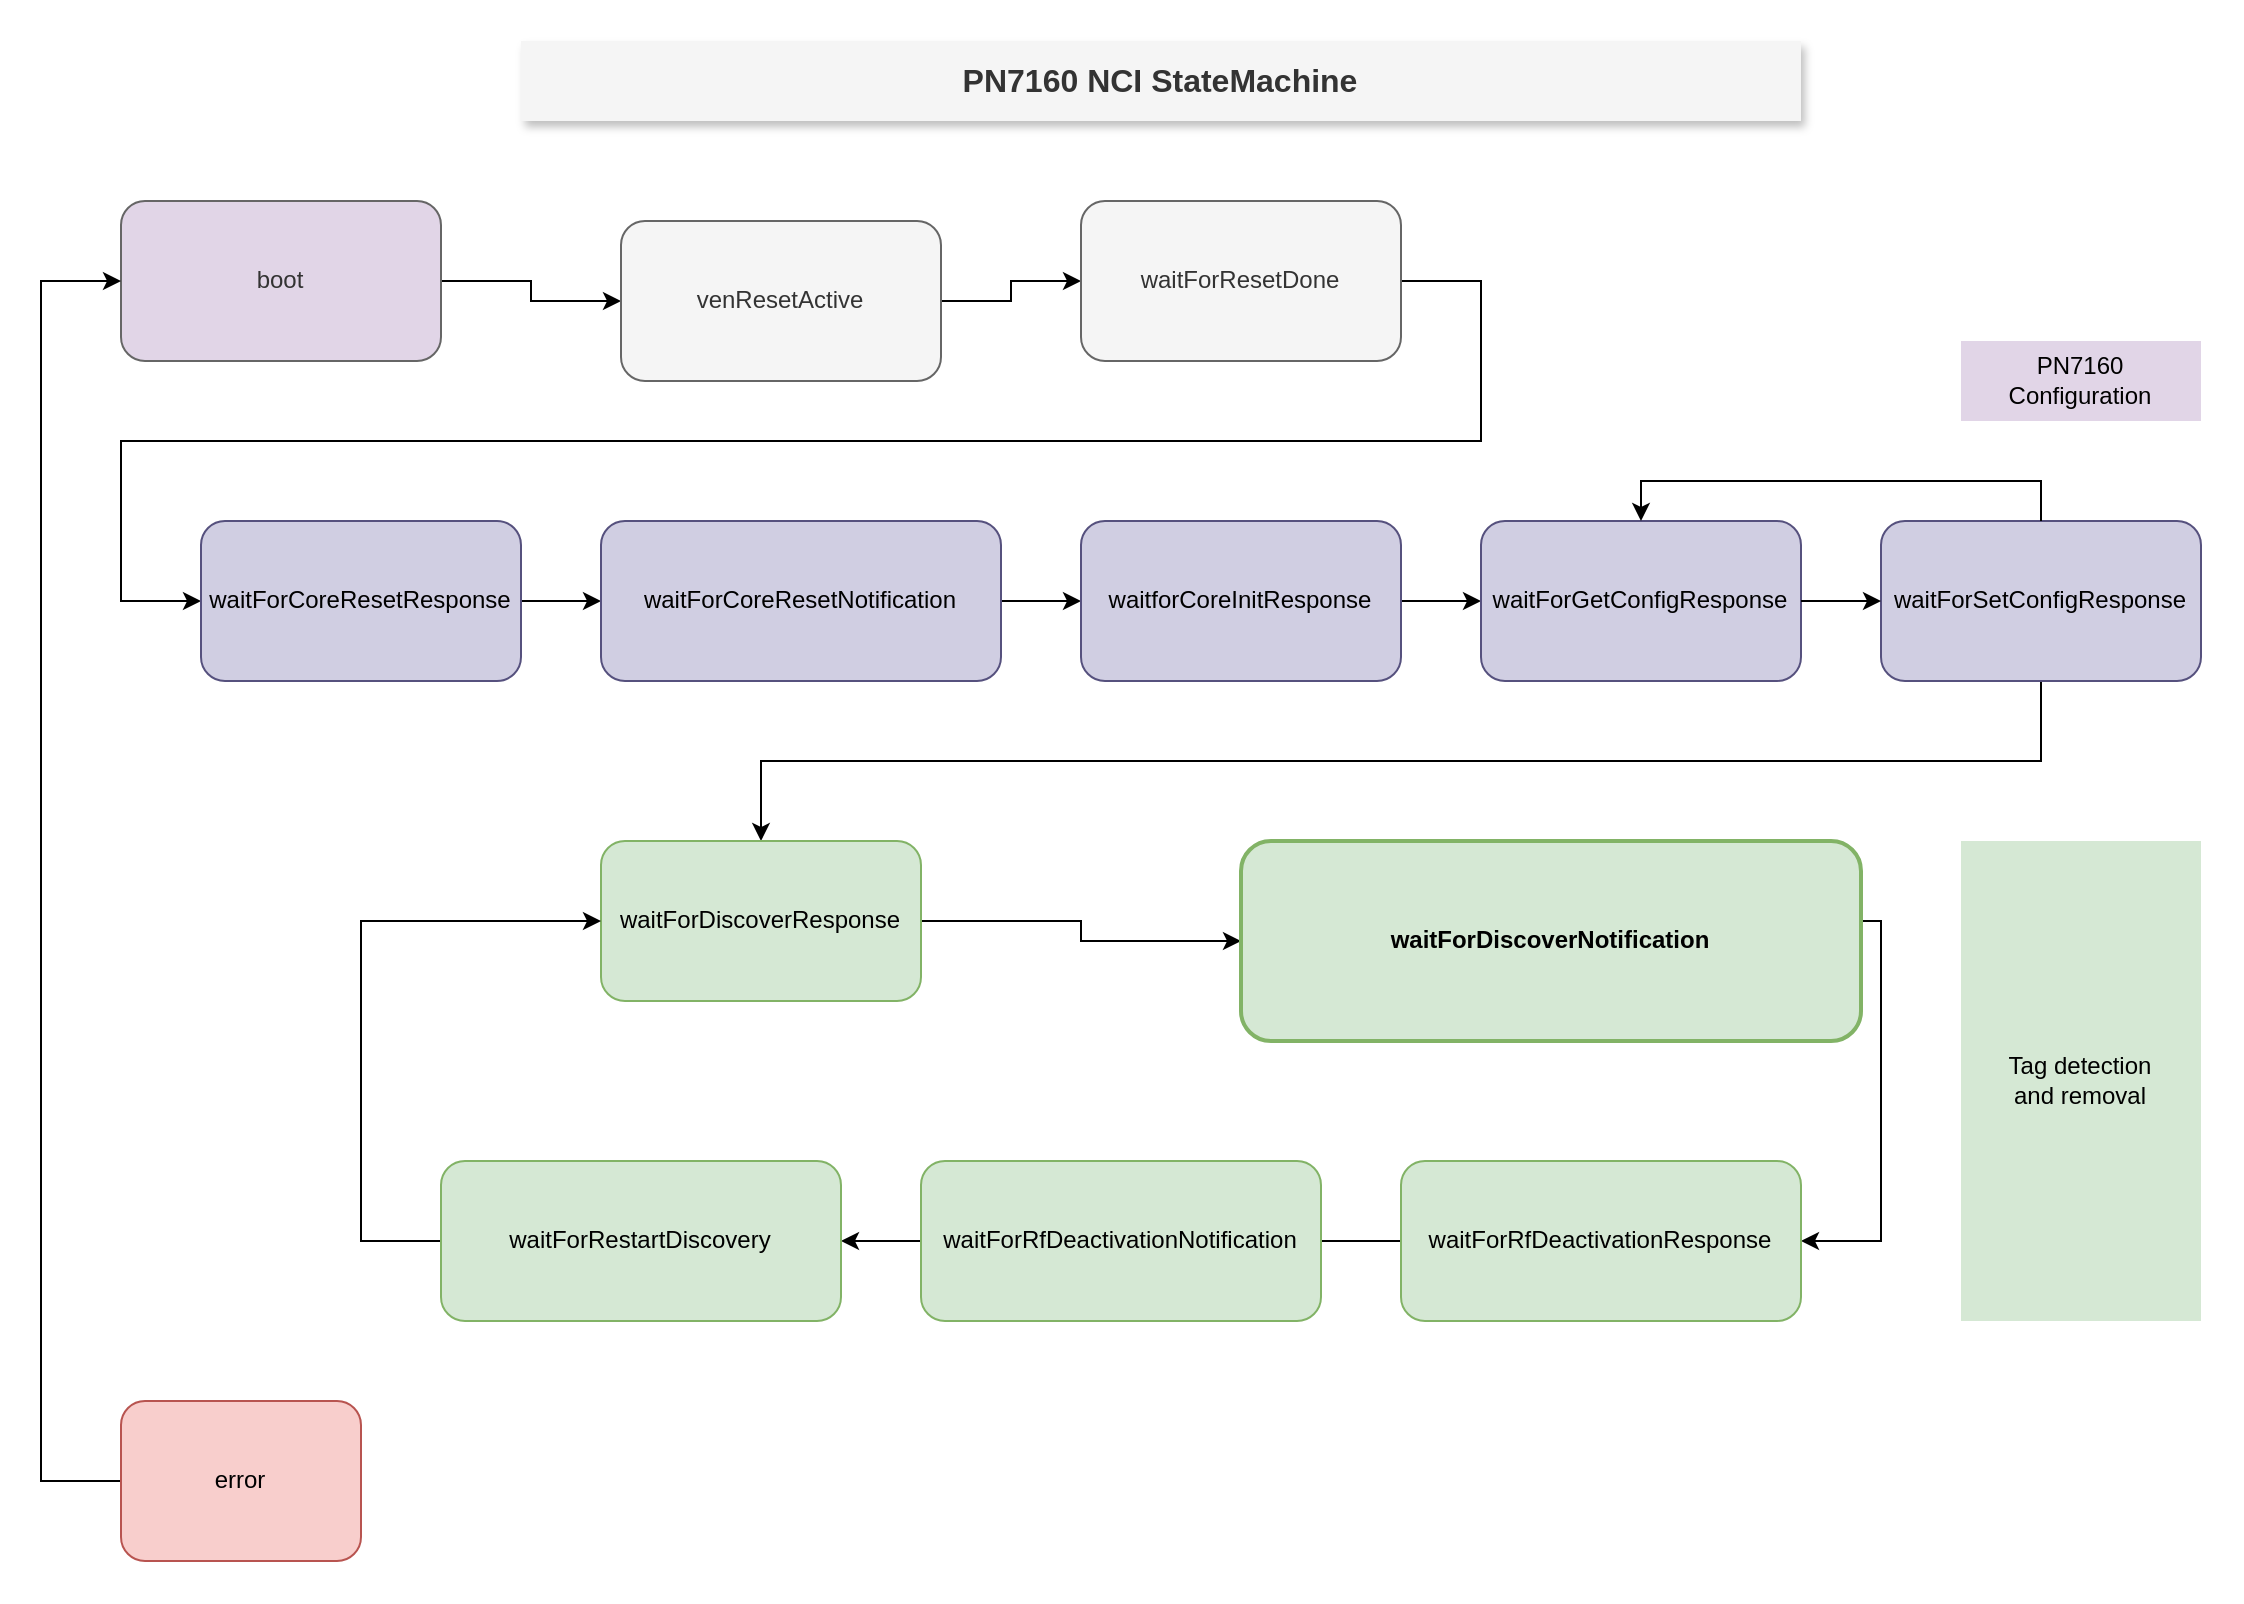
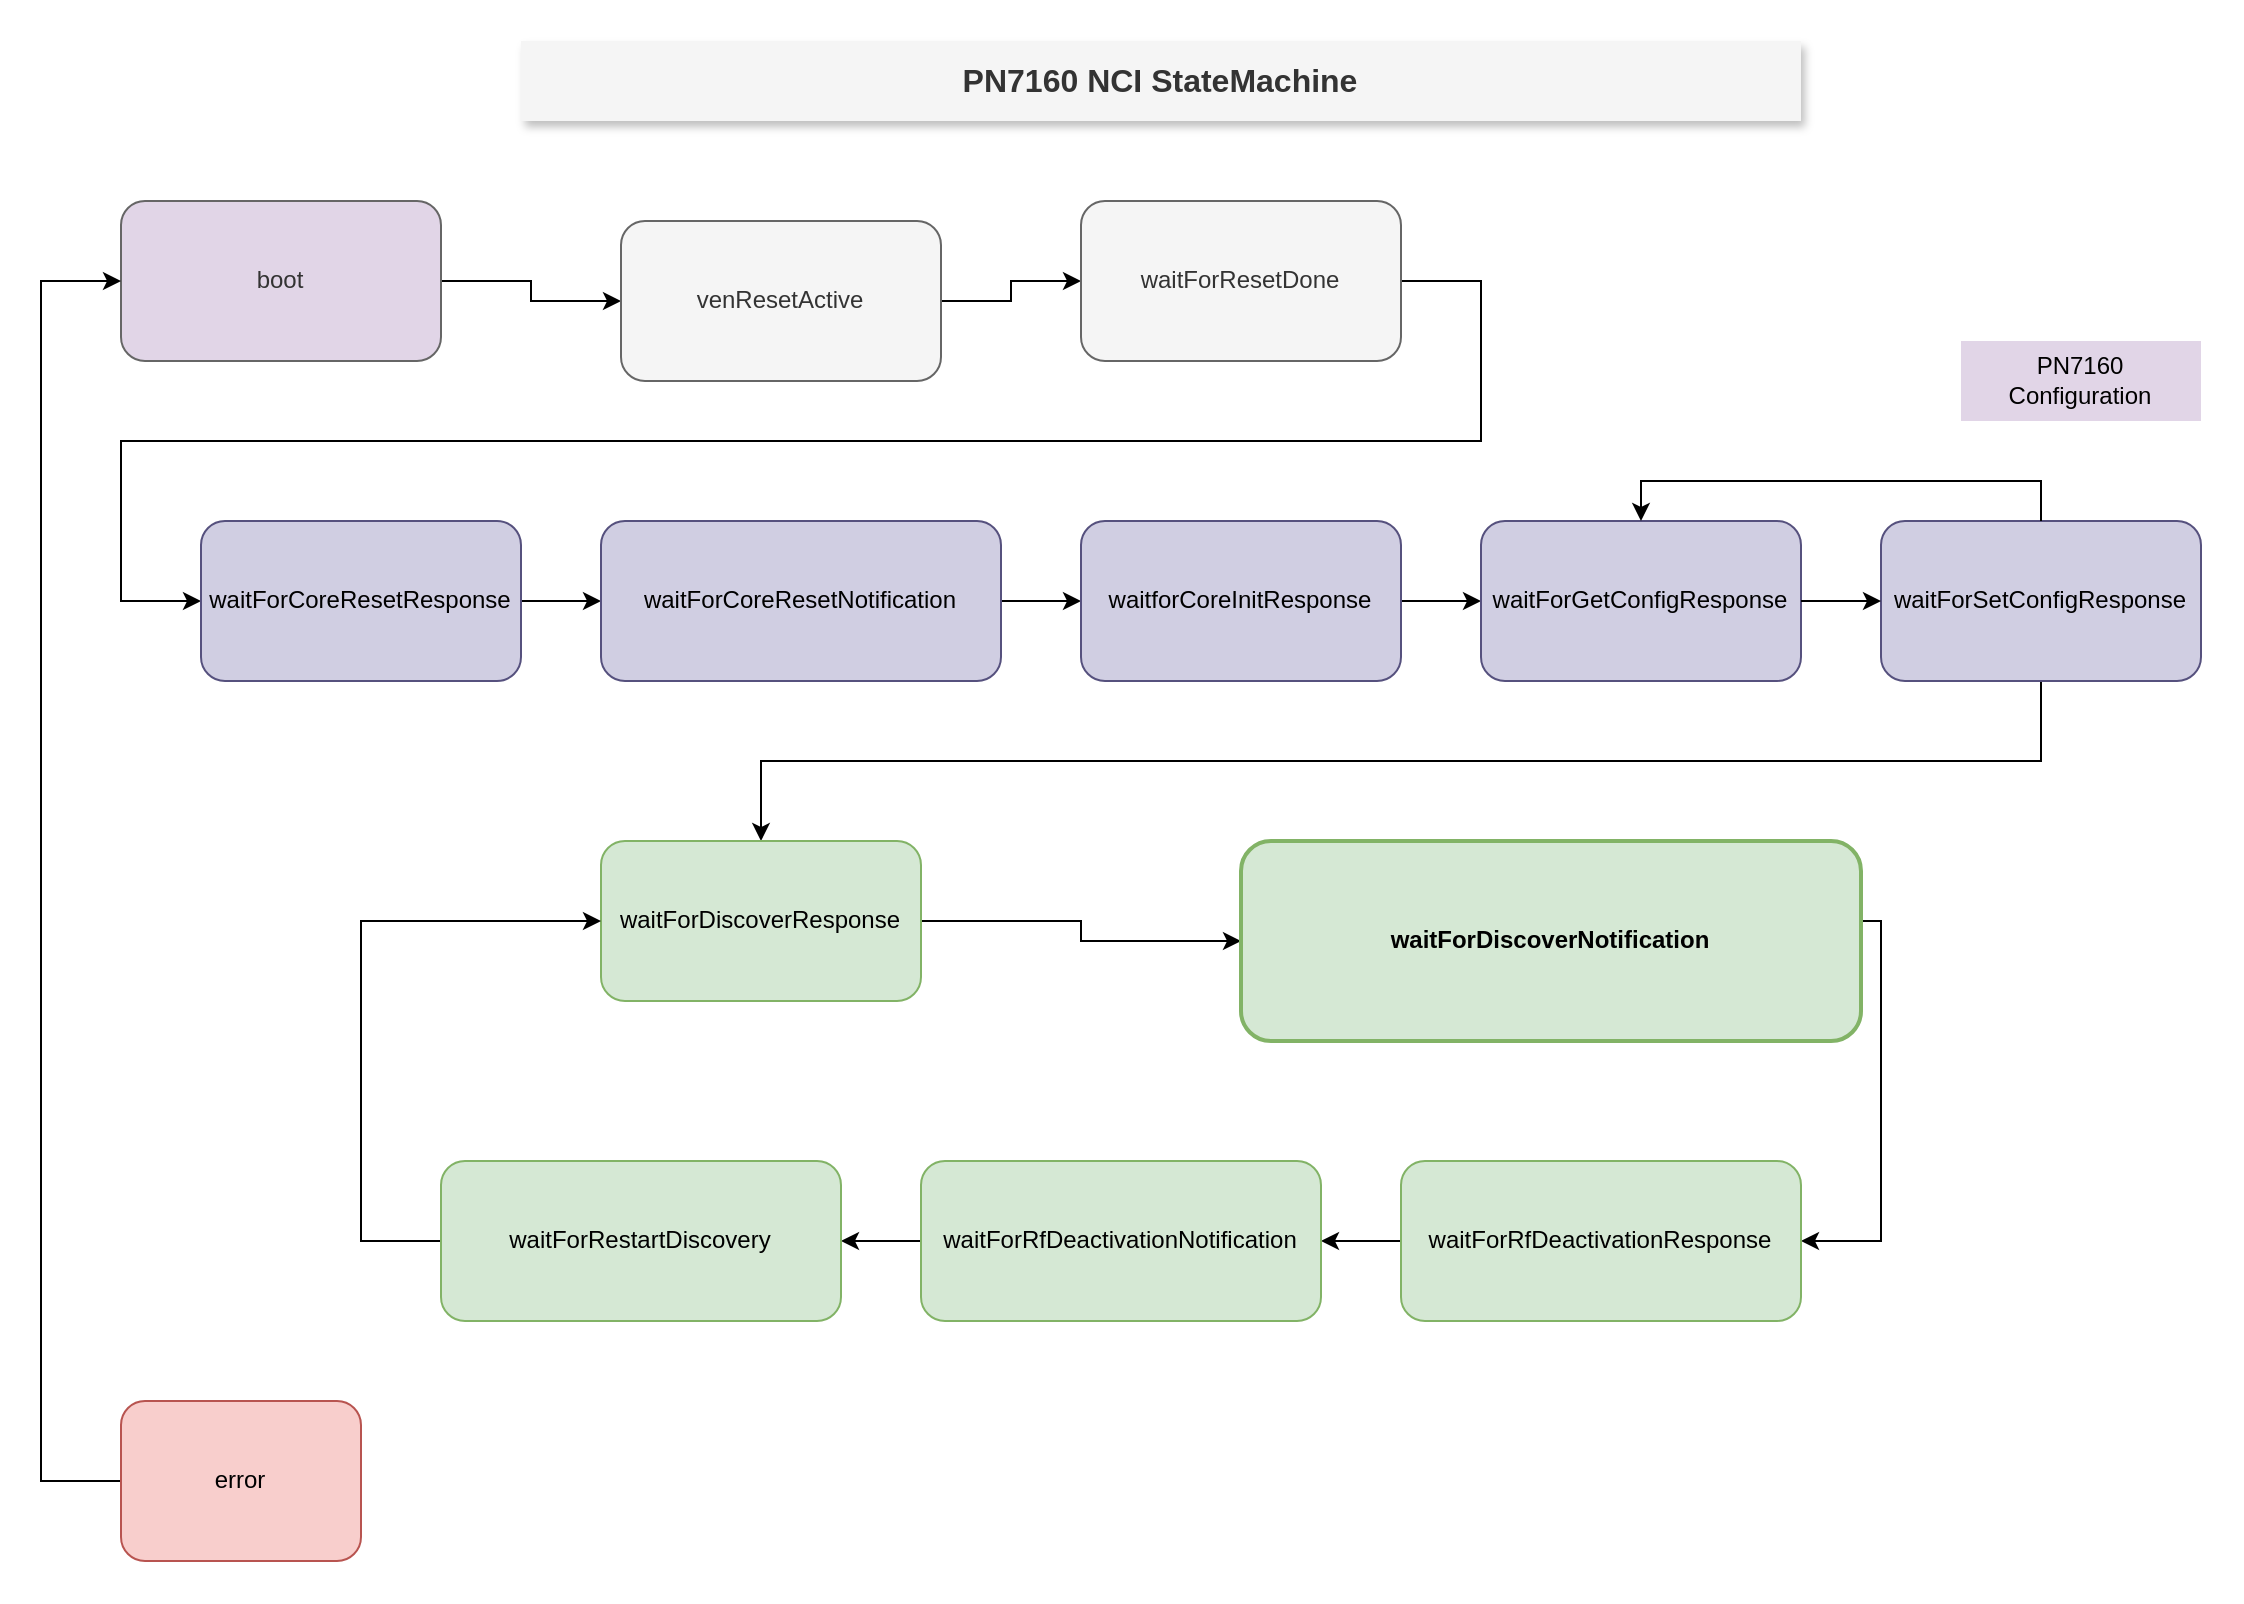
  <mxCell id="0" />
  <mxCell id="1" parent="0" />
  <mxCell id="2" value="" style="edgeStyle=orthogonalEdgeStyle;rounded=0;orthogonalLoop=1;jettySize=auto;html=1;" parent="1" source="3" target="5" edge="1"><mxGeometry relative="1" as="geometry" /></mxCell>
  <mxCell id="3" value="boot" style="rounded=1;whiteSpace=wrap;html=1;fillColor=#e1d5e7;fontColor=#333333;strokeColor=#666666;" parent="1" vertex="1"><mxGeometry x="60" y="100" width="160" height="80" as="geometry" /></mxCell>
  <mxCell id="4" value="" style="edgeStyle=orthogonalEdgeStyle;rounded=0;orthogonalLoop=1;jettySize=auto;html=1;" parent="1" source="5" target="7" edge="1"><mxGeometry relative="1" as="geometry" /></mxCell>
  <mxCell id="5" value="venResetActive" style="rounded=1;whiteSpace=wrap;html=1;fillColor=#f5f5f5;fontColor=#333333;strokeColor=#666666;" parent="1" vertex="1"><mxGeometry x="310" y="110" width="160" height="80" as="geometry" /></mxCell>
  <mxCell id="6" style="edgeStyle=orthogonalEdgeStyle;rounded=0;orthogonalLoop=1;jettySize=auto;html=1;entryX=0;entryY=0.5;entryDx=0;entryDy=0;exitX=1;exitY=0.5;exitDx=0;exitDy=0;" parent="1" source="7" target="9" edge="1"><mxGeometry relative="1" as="geometry"><Array as="points"><mxPoint x="740" y="140" /><mxPoint x="740" y="220" /><mxPoint x="60" y="220" /><mxPoint x="60" y="300" /></Array></mxGeometry></mxCell>
  <mxCell id="7" value="waitForResetDone" style="rounded=1;whiteSpace=wrap;html=1;fillColor=#f5f5f5;fontColor=#333333;strokeColor=#666666;" parent="1" vertex="1"><mxGeometry x="540" y="100" width="160" height="80" as="geometry" /></mxCell>
  <mxCell id="8" value="" style="edgeStyle=orthogonalEdgeStyle;rounded=0;orthogonalLoop=1;jettySize=auto;html=1;" parent="1" source="9" target="11" edge="1"><mxGeometry relative="1" as="geometry" /></mxCell>
  <mxCell id="9" value="waitForCoreResetResponse" style="rounded=1;whiteSpace=wrap;html=1;fillColor=#d0cee2;strokeColor=#56517e;" parent="1" vertex="1"><mxGeometry x="100" y="260" width="160" height="80" as="geometry" /></mxCell>
  <mxCell id="10" value="" style="edgeStyle=orthogonalEdgeStyle;rounded=0;orthogonalLoop=1;jettySize=auto;html=1;" parent="1" source="11" target="13" edge="1"><mxGeometry relative="1" as="geometry" /></mxCell>
  <mxCell id="11" value="waitForCoreResetNotification" style="rounded=1;whiteSpace=wrap;html=1;fillColor=#d0cee2;strokeColor=#56517e;" parent="1" vertex="1"><mxGeometry x="300" y="260" width="200" height="80" as="geometry" /></mxCell>
  <mxCell id="12" value="" style="edgeStyle=orthogonalEdgeStyle;rounded=0;orthogonalLoop=1;jettySize=auto;html=1;" parent="1" source="13" target="15" edge="1"><mxGeometry relative="1" as="geometry" /></mxCell>
  <mxCell id="13" value="waitforCoreInitResponse" style="rounded=1;whiteSpace=wrap;html=1;fillColor=#d0cee2;strokeColor=#56517e;" parent="1" vertex="1"><mxGeometry x="540" y="260" width="160" height="80" as="geometry" /></mxCell>
  <mxCell id="14" style="edgeStyle=orthogonalEdgeStyle;rounded=0;orthogonalLoop=1;jettySize=auto;html=1;entryX=0.5;entryY=0;entryDx=0;entryDy=0;exitX=0.5;exitY=1;exitDx=0;exitDy=0;" parent="1" source="31" target="17" edge="1"><mxGeometry relative="1" as="geometry"><Array as="points"><mxPoint x="1020" y="380" /><mxPoint x="380" y="380" /></Array></mxGeometry></mxCell>
  <mxCell id="15" value="waitForGetConfigResponse" style="rounded=1;whiteSpace=wrap;html=1;fillColor=#d0cee2;strokeColor=#56517e;" parent="1" vertex="1"><mxGeometry x="740" y="260" width="160" height="80" as="geometry" /></mxCell>
  <mxCell id="16" value="" style="edgeStyle=orthogonalEdgeStyle;rounded=0;orthogonalLoop=1;jettySize=auto;html=1;" parent="1" source="17" target="19" edge="1"><mxGeometry relative="1" as="geometry" /></mxCell>
  <mxCell id="17" value="waitForDiscoverResponse" style="rounded=1;whiteSpace=wrap;html=1;fillColor=#d5e8d4;strokeColor=#82b366;" parent="1" vertex="1"><mxGeometry x="300" y="420" width="160" height="80" as="geometry" /></mxCell>
  <mxCell id="18" value="" style="edgeStyle=orthogonalEdgeStyle;rounded=0;orthogonalLoop=1;jettySize=auto;html=1;exitX=1;exitY=0.5;exitDx=0;exitDy=0;entryX=1;entryY=0.5;entryDx=0;entryDy=0;" parent="1" source="19" target="21" edge="1"><mxGeometry relative="1" as="geometry"><Array as="points"><mxPoint x="940" y="460" /><mxPoint x="940" y="620" /></Array></mxGeometry></mxCell>
  <mxCell id="19" value="waitForDiscoverNotification" style="rounded=1;whiteSpace=wrap;html=1;fillColor=#d5e8d4;strokeColor=#82b366;fontStyle=1;strokeWidth=2;" parent="1" vertex="1"><mxGeometry x="620" y="420" width="310" height="100" as="geometry" /></mxCell>
- <mxCell id="20" value="" style="edgeStyle=orthogonalEdgeStyle;rounded=0;orthogonalLoop=1;jettySize=auto;html=1;endArrow=none;" parent="1" source="21" target="23" edge="1"><mxGeometry relative="1" as="geometry" /></mxCell>
+ <mxCell id="20" value="" style="edgeStyle=orthogonalEdgeStyle;rounded=0;orthogonalLoop=1;jettySize=auto;html=1;" parent="1" source="21" target="23" edge="1"><mxGeometry relative="1" as="geometry" /></mxCell>
  <mxCell id="21" value="waitForRfDeactivationResponse" style="rounded=1;whiteSpace=wrap;html=1;fillColor=#d5e8d4;strokeColor=#82b366;" parent="1" vertex="1"><mxGeometry x="700" y="580" width="200" height="80" as="geometry" /></mxCell>
  <mxCell id="22" value="" style="edgeStyle=orthogonalEdgeStyle;rounded=0;orthogonalLoop=1;jettySize=auto;html=1;" parent="1" source="23" target="25" edge="1"><mxGeometry relative="1" as="geometry" /></mxCell>
  <mxCell id="23" value="waitForRfDeactivationNotification" style="rounded=1;whiteSpace=wrap;html=1;fillColor=#d5e8d4;strokeColor=#82b366;" parent="1" vertex="1"><mxGeometry x="460" y="580" width="200" height="80" as="geometry" /></mxCell>
  <mxCell id="24" style="edgeStyle=orthogonalEdgeStyle;rounded=0;orthogonalLoop=1;jettySize=auto;html=1;entryX=0;entryY=0.5;entryDx=0;entryDy=0;exitX=0;exitY=0.5;exitDx=0;exitDy=0;" parent="1" source="25" target="17" edge="1"><mxGeometry relative="1" as="geometry"><Array as="points"><mxPoint x="180" y="620" /><mxPoint x="180" y="460" /></Array></mxGeometry></mxCell>
  <mxCell id="25" value="waitForRestartDiscovery" style="rounded=1;whiteSpace=wrap;html=1;fillColor=#d5e8d4;strokeColor=#82b366;" parent="1" vertex="1"><mxGeometry x="220" y="580" width="200" height="80" as="geometry" /></mxCell>
  <mxCell id="26" value="PN7160 Configuration" style="text;html=1;strokeColor=none;fillColor=#e1d5e7;align=center;verticalAlign=middle;whiteSpace=wrap;rounded=0;" parent="1" vertex="1"><mxGeometry x="980" y="170" width="120" height="40" as="geometry" /></mxCell>
- <mxCell id="27" value="Tag detection&lt;br&gt;and removal" style="text;html=1;strokeColor=none;fillColor=#d5e8d4;align=center;verticalAlign=middle;whiteSpace=wrap;rounded=0;" parent="1" vertex="1"><mxGeometry x="980" y="420" width="120" height="240" as="geometry" /></mxCell>
  <mxCell id="28" value="PN7160 NCI StateMachine" style="text;html=1;strokeColor=none;fillColor=#f5f5f5;align=center;verticalAlign=middle;whiteSpace=wrap;rounded=0;fontStyle=1;fontSize=16;fontColor=#333333;shadow=1;" parent="1" vertex="1"><mxGeometry x="260" y="20" width="640" height="40" as="geometry" /></mxCell>
  <mxCell id="29" style="edgeStyle=orthogonalEdgeStyle;rounded=0;orthogonalLoop=1;jettySize=auto;html=1;entryX=0;entryY=0.5;entryDx=0;entryDy=0;fontSize=16;" parent="1" source="30" target="3" edge="1"><mxGeometry relative="1" as="geometry"><Array as="points"><mxPoint x="20" y="140" /></Array></mxGeometry></mxCell>
  <mxCell id="30" value="error" style="rounded=1;whiteSpace=wrap;html=1;fillColor=#f8cecc;strokeColor=#b85450;" parent="1" vertex="1"><mxGeometry x="60" y="700" width="120" height="80" as="geometry" /></mxCell>
  <mxCell id="31" value="waitForSetConfigResponse" style="rounded=1;whiteSpace=wrap;html=1;fillColor=#d0cee2;strokeColor=#56517e;" vertex="1" parent="1"><mxGeometry x="940" y="260" width="160" height="80" as="geometry" /></mxCell>
  <mxCell id="32" value="" style="edgeStyle=orthogonalEdgeStyle;rounded=0;orthogonalLoop=1;jettySize=auto;html=1;entryX=0;entryY=0.5;entryDx=0;entryDy=0;exitX=1;exitY=0.5;exitDx=0;exitDy=0;" edge="1" parent="1" source="15" target="31"><mxGeometry relative="1" as="geometry"><mxPoint x="710" y="310" as="sourcePoint" /><mxPoint x="750" y="310" as="targetPoint" /></mxGeometry></mxCell>
  <mxCell id="33" value="" style="edgeStyle=orthogonalEdgeStyle;rounded=0;orthogonalLoop=1;jettySize=auto;html=1;entryX=0.5;entryY=0;entryDx=0;entryDy=0;exitX=0.5;exitY=0;exitDx=0;exitDy=0;" edge="1" parent="1" source="31" target="15"><mxGeometry relative="1" as="geometry"><mxPoint x="910" y="310" as="sourcePoint" /><mxPoint x="950" y="310" as="targetPoint" /></mxGeometry></mxCell>
